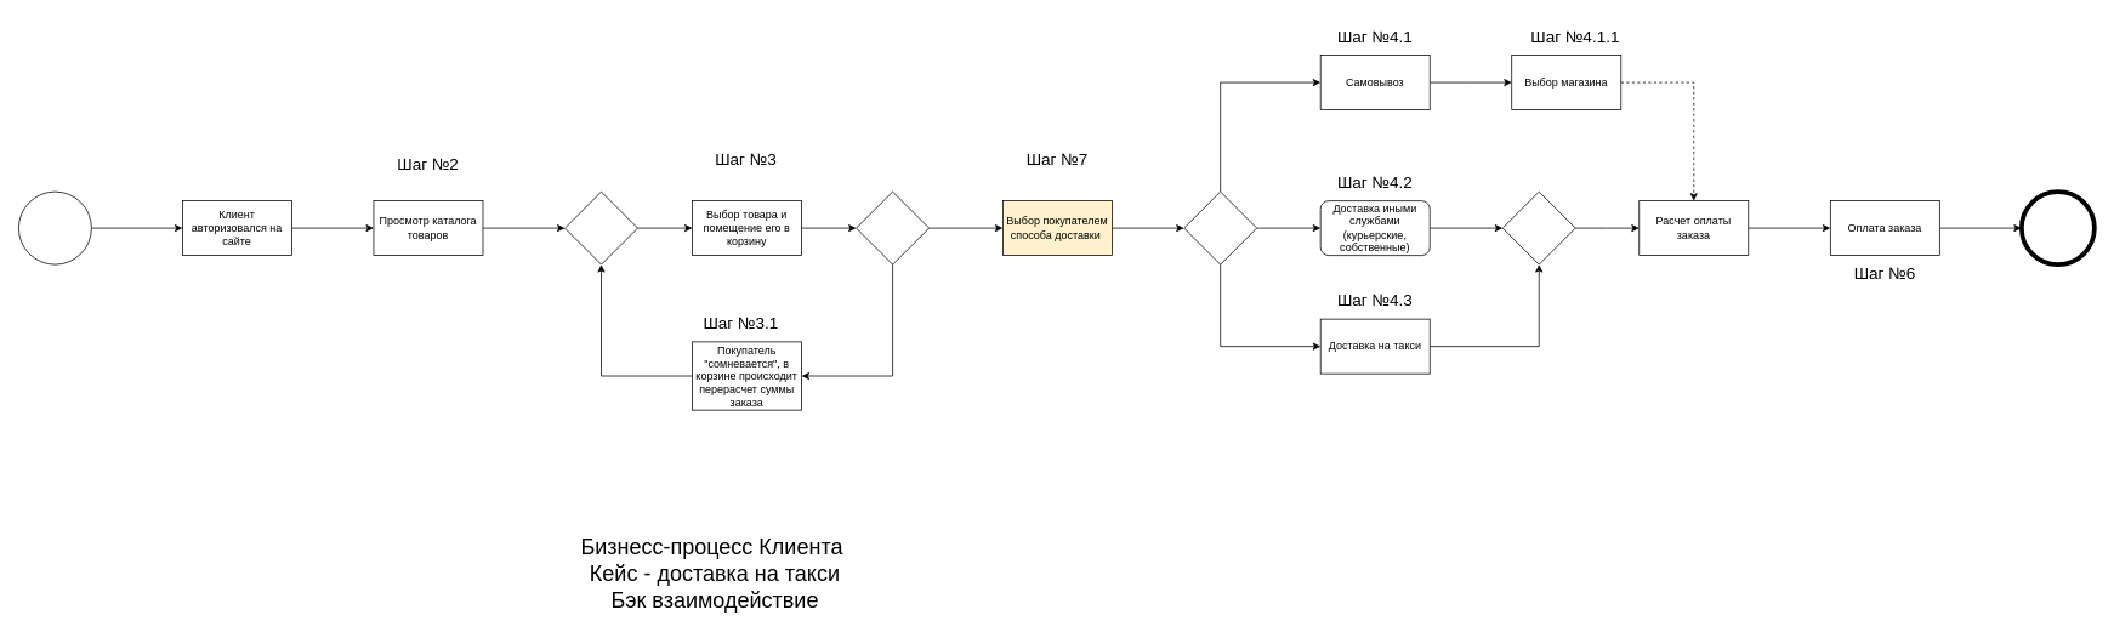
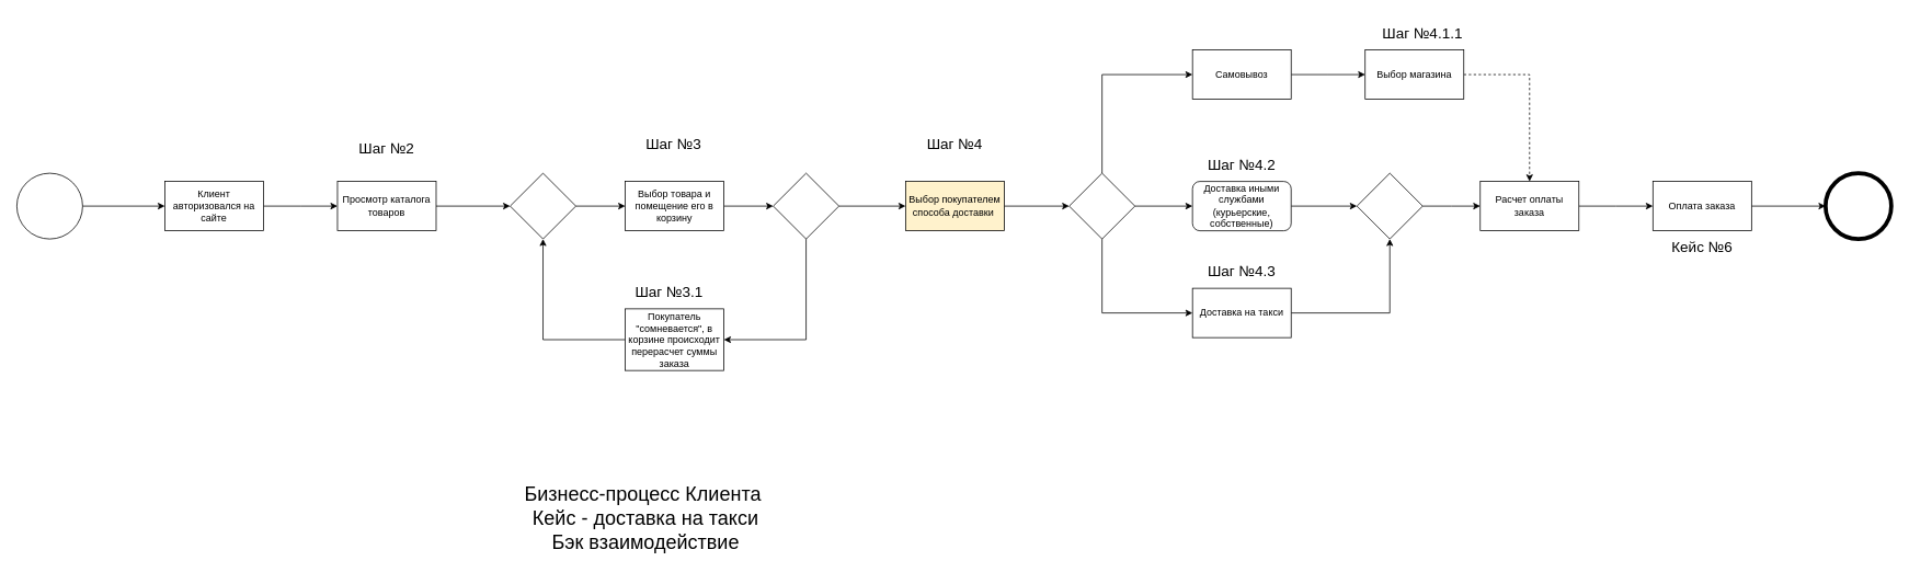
  <mxCell id="0" />
  <mxCell id="1" parent="0" />
  <mxCell id="2" style="edgeStyle=orthogonalEdgeStyle;rounded=0;orthogonalLoop=1;jettySize=auto;html=1;entryX=0;entryY=0.5;entryDx=0;entryDy=0;" parent="1" source="3" target="5" edge="1"><mxGeometry relative="1" as="geometry" /></mxCell>
  <mxCell id="3" value="" style="ellipse;whiteSpace=wrap;html=1;aspect=fixed;" parent="1" vertex="1"><mxGeometry x="20" y="210" width="80" height="80" as="geometry" /></mxCell>
  <mxCell id="4" style="edgeStyle=orthogonalEdgeStyle;rounded=0;orthogonalLoop=1;jettySize=auto;html=1;entryX=0;entryY=0.5;entryDx=0;entryDy=0;" parent="1" source="5" edge="1"><mxGeometry relative="1" as="geometry"><mxPoint x="410" y="250" as="targetPoint" /></mxGeometry></mxCell>
  <mxCell id="5" value="Клиент авторизовался на сайте" style="rounded=0;whiteSpace=wrap;html=1;" parent="1" vertex="1"><mxGeometry x="200" y="220" width="120" height="60" as="geometry" /></mxCell>
  <mxCell id="6" style="edgeStyle=orthogonalEdgeStyle;rounded=0;orthogonalLoop=1;jettySize=auto;html=1;entryX=0;entryY=0.5;entryDx=0;entryDy=0;" parent="1" source="7" target="17" edge="1"><mxGeometry relative="1" as="geometry"><mxPoint x="590" y="250" as="targetPoint" /></mxGeometry></mxCell>
  <mxCell id="7" value="Просмотр каталога товаров" style="rounded=0;whiteSpace=wrap;html=1;" parent="1" vertex="1"><mxGeometry x="410" y="220" width="120" height="60" as="geometry" /></mxCell>
  <mxCell id="8" style="edgeStyle=orthogonalEdgeStyle;rounded=0;orthogonalLoop=1;jettySize=auto;html=1;entryX=1;entryY=0.5;entryDx=0;entryDy=0;exitX=0.5;exitY=1;exitDx=0;exitDy=0;" parent="1" source="19" target="14" edge="1"><mxGeometry relative="1" as="geometry"><mxPoint x="920" y="375" as="targetPoint" /><Array as="points"><mxPoint x="980" y="413" /><mxPoint x="880" y="413" /></Array></mxGeometry></mxCell>
  <mxCell id="9" style="edgeStyle=orthogonalEdgeStyle;rounded=0;orthogonalLoop=1;jettySize=auto;html=1;" parent="1" source="10" target="19" edge="1"><mxGeometry relative="1" as="geometry"><mxPoint x="920" y="250" as="targetPoint" /></mxGeometry></mxCell>
  <mxCell id="10" value="Выбор товара и помещение его в корзину" style="rounded=0;whiteSpace=wrap;html=1;" parent="1" vertex="1"><mxGeometry x="760" y="220" width="120" height="60" as="geometry" /></mxCell>
  <mxCell id="11" value="&lt;font style=&quot;font-size: 18px&quot;&gt;Шаг №2&lt;/font&gt;" style="text;html=1;strokeColor=none;fillColor=none;align=center;verticalAlign=middle;whiteSpace=wrap;rounded=0;" parent="1" vertex="1"><mxGeometry x="432" y="160" width="76" height="40" as="geometry" /></mxCell>
  <mxCell id="12" value="&lt;font style=&quot;font-size: 18px&quot;&gt;Шаг №3&lt;/font&gt;" style="text;html=1;strokeColor=none;fillColor=none;align=center;verticalAlign=middle;whiteSpace=wrap;rounded=0;" parent="1" vertex="1"><mxGeometry x="781" y="155" width="76" height="40" as="geometry" /></mxCell>
  <mxCell id="13" style="edgeStyle=orthogonalEdgeStyle;rounded=0;orthogonalLoop=1;jettySize=auto;html=1;entryX=0.5;entryY=1;entryDx=0;entryDy=0;" parent="1" source="14" target="17" edge="1"><mxGeometry relative="1" as="geometry" /></mxCell>
  <mxCell id="14" value="Покупатель &quot;сомневается&quot;, в корзине происходит перерасчет суммы заказа" style="rounded=0;whiteSpace=wrap;html=1;" parent="1" vertex="1"><mxGeometry x="760" y="375" width="120" height="75" as="geometry" /></mxCell>
  <mxCell id="15" value="&lt;font style=&quot;font-size: 18px&quot;&gt;Шаг №3.1&lt;/font&gt;" style="text;html=1;strokeColor=none;fillColor=none;align=center;verticalAlign=middle;whiteSpace=wrap;rounded=0;" parent="1" vertex="1"><mxGeometry x="770" y="335" width="87" height="40" as="geometry" /></mxCell>
  <mxCell id="16" style="edgeStyle=orthogonalEdgeStyle;rounded=0;orthogonalLoop=1;jettySize=auto;html=1;exitX=1;exitY=0.5;exitDx=0;exitDy=0;entryX=0;entryY=0.5;entryDx=0;entryDy=0;" parent="1" source="17" target="10" edge="1"><mxGeometry relative="1" as="geometry" /></mxCell>
  <mxCell id="17" value="" style="rhombus;whiteSpace=wrap;html=1;" parent="1" vertex="1"><mxGeometry x="620" y="210" width="80" height="80" as="geometry" /></mxCell>
  <mxCell id="18" style="edgeStyle=orthogonalEdgeStyle;rounded=0;orthogonalLoop=1;jettySize=auto;html=1;entryX=0;entryY=0.5;entryDx=0;entryDy=0;" parent="1" source="19" target="21" edge="1"><mxGeometry relative="1" as="geometry" /></mxCell>
  <mxCell id="19" value="" style="rhombus;whiteSpace=wrap;html=1;" parent="1" vertex="1"><mxGeometry x="940" y="210" width="80" height="80" as="geometry" /></mxCell>
  <mxCell id="20" style="edgeStyle=orthogonalEdgeStyle;rounded=0;orthogonalLoop=1;jettySize=auto;html=1;" parent="1" source="21" target="26" edge="1"><mxGeometry relative="1" as="geometry" /></mxCell>
  <mxCell id="21" value="Выбор покупателем способа доставки&amp;nbsp;" style="rounded=0;whiteSpace=wrap;html=1;fillColor=#fff2cc;" parent="1" vertex="1"><mxGeometry x="1101" y="220" width="120" height="60" as="geometry" /></mxCell>
- <mxCell id="22" value="&lt;font style=&quot;font-size: 18px&quot;&gt;Шаг №7&lt;/font&gt;" style="text;html=1;strokeColor=none;fillColor=none;align=center;verticalAlign=middle;whiteSpace=wrap;rounded=0;" parent="1" vertex="1"><mxGeometry x="1123" y="155" width="76" height="40" as="geometry" /></mxCell>
+ <mxCell id="22" value="&lt;font style=&quot;font-size: 18px&quot;&gt;Шаг №4&lt;/font&gt;" style="text;html=1;strokeColor=none;fillColor=none;align=center;verticalAlign=middle;whiteSpace=wrap;rounded=0;" parent="1" vertex="1"><mxGeometry x="1123" y="155" width="76" height="40" as="geometry" /></mxCell>
  <mxCell id="23" style="edgeStyle=orthogonalEdgeStyle;rounded=0;orthogonalLoop=1;jettySize=auto;html=1;exitX=0.5;exitY=1;exitDx=0;exitDy=0;entryX=0;entryY=0.5;entryDx=0;entryDy=0;" parent="1" source="26" target="28" edge="1"><mxGeometry relative="1" as="geometry" /></mxCell>
  <mxCell id="24" style="edgeStyle=orthogonalEdgeStyle;rounded=0;orthogonalLoop=1;jettySize=auto;html=1;exitX=1;exitY=0.5;exitDx=0;exitDy=0;entryX=0;entryY=0.5;entryDx=0;entryDy=0;" parent="1" source="26" target="30" edge="1"><mxGeometry relative="1" as="geometry" /></mxCell>
  <mxCell id="25" style="edgeStyle=orthogonalEdgeStyle;rounded=0;orthogonalLoop=1;jettySize=auto;html=1;entryX=0;entryY=0.5;entryDx=0;entryDy=0;" parent="1" source="26" target="34" edge="1"><mxGeometry relative="1" as="geometry"><mxPoint x="1340" y="80" as="targetPoint" /><Array as="points"><mxPoint x="1340" y="90" /></Array></mxGeometry></mxCell>
  <mxCell id="26" value="" style="rhombus;whiteSpace=wrap;html=1;" parent="1" vertex="1"><mxGeometry x="1300" y="210" width="80" height="80" as="geometry" /></mxCell>
  <mxCell id="27" style="edgeStyle=orthogonalEdgeStyle;rounded=0;orthogonalLoop=1;jettySize=auto;html=1;entryX=0.5;entryY=1;entryDx=0;entryDy=0;" parent="1" source="28" target="36" edge="1"><mxGeometry relative="1" as="geometry" /></mxCell>
  <mxCell id="28" value="Доставка на такси" style="rounded=0;whiteSpace=wrap;html=1;" parent="1" vertex="1"><mxGeometry x="1450" y="350" width="120" height="60" as="geometry" /></mxCell>
  <mxCell id="29" style="edgeStyle=orthogonalEdgeStyle;rounded=0;orthogonalLoop=1;jettySize=auto;html=1;entryX=0;entryY=0.5;entryDx=0;entryDy=0;" parent="1" source="30" target="36" edge="1"><mxGeometry relative="1" as="geometry" /></mxCell>
  <mxCell id="30" value="Доставка иными службами (курьерские, собственные)" style="whiteSpace=wrap;html=1;rounded=1;" parent="1" vertex="1"><mxGeometry x="1450" y="220" width="120" height="60" as="geometry" /></mxCell>
  <mxCell id="31" value="&lt;font style=&quot;font-size: 18px&quot;&gt;Шаг №4.3&lt;/font&gt;" style="text;html=1;strokeColor=none;fillColor=none;align=center;verticalAlign=middle;whiteSpace=wrap;rounded=0;" parent="1" vertex="1"><mxGeometry x="1460" y="310" width="100" height="40" as="geometry" /></mxCell>
  <mxCell id="32" value="&lt;font style=&quot;font-size: 18px&quot;&gt;Шаг №4.2&lt;/font&gt;" style="text;html=1;strokeColor=none;fillColor=none;align=center;verticalAlign=middle;whiteSpace=wrap;rounded=0;" parent="1" vertex="1"><mxGeometry x="1460" y="180" width="100" height="40" as="geometry" /></mxCell>
  <mxCell id="33" style="edgeStyle=orthogonalEdgeStyle;rounded=0;orthogonalLoop=1;jettySize=auto;html=1;" parent="1" source="34" edge="1"><mxGeometry relative="1" as="geometry"><mxPoint x="1660" y="90" as="targetPoint" /></mxGeometry></mxCell>
  <mxCell id="34" value="Самовывоз" style="rounded=0;whiteSpace=wrap;html=1;" parent="1" vertex="1"><mxGeometry x="1450" y="60" width="120" height="60" as="geometry" /></mxCell>
  <mxCell id="35" style="edgeStyle=orthogonalEdgeStyle;rounded=0;orthogonalLoop=1;jettySize=auto;html=1;" parent="1" source="36" edge="1"><mxGeometry relative="1" as="geometry"><mxPoint x="1800" y="250" as="targetPoint" /></mxGeometry></mxCell>
  <mxCell id="36" value="" style="rhombus;whiteSpace=wrap;html=1;" parent="1" vertex="1"><mxGeometry x="1650" y="210" width="80" height="80" as="geometry" /></mxCell>
- <mxCell id="37" value="&lt;font style=&quot;font-size: 18px&quot;&gt;Шаг №4.1&lt;/font&gt;" style="text;html=1;strokeColor=none;fillColor=none;align=center;verticalAlign=middle;whiteSpace=wrap;rounded=0;" parent="1" vertex="1"><mxGeometry x="1460" y="20" width="100" height="40" as="geometry" /></mxCell>
  <mxCell id="38" style="edgeStyle=orthogonalEdgeStyle;rounded=0;orthogonalLoop=1;jettySize=auto;html=1;" parent="1" source="39" edge="1"><mxGeometry relative="1" as="geometry"><mxPoint x="2010" y="250" as="targetPoint" /></mxGeometry></mxCell>
  <mxCell id="39" value="Расчет оплаты заказа" style="rounded=0;whiteSpace=wrap;html=1;" parent="1" vertex="1"><mxGeometry x="1800" y="220" width="120" height="60" as="geometry" /></mxCell>
  <mxCell id="40" style="edgeStyle=orthogonalEdgeStyle;rounded=0;orthogonalLoop=1;jettySize=auto;html=1;dashed=1;" parent="1" source="41" target="39" edge="1"><mxGeometry relative="1" as="geometry" /></mxCell>
  <mxCell id="41" value="Выбор магазина" style="rounded=0;whiteSpace=wrap;html=1;" parent="1" vertex="1"><mxGeometry x="1660" y="60" width="120" height="60" as="geometry" /></mxCell>
  <mxCell id="42" value="&lt;font style=&quot;font-size: 18px&quot;&gt;Шаг №4.1.1&lt;/font&gt;" style="text;html=1;strokeColor=none;fillColor=none;align=center;verticalAlign=middle;whiteSpace=wrap;rounded=0;" parent="1" vertex="1"><mxGeometry x="1670" y="20" width="120" height="40" as="geometry" /></mxCell>
  <mxCell id="43" value="" style="ellipse;whiteSpace=wrap;html=1;aspect=fixed;strokeWidth=5;" parent="1" vertex="1"><mxGeometry x="2220" y="210" width="80" height="80" as="geometry" /></mxCell>
  <mxCell id="44" style="edgeStyle=orthogonalEdgeStyle;rounded=0;orthogonalLoop=1;jettySize=auto;html=1;entryX=0;entryY=0.5;entryDx=0;entryDy=0;" parent="1" source="45" target="43" edge="1"><mxGeometry relative="1" as="geometry" /></mxCell>
  <mxCell id="45" value="Оплата заказа" style="rounded=0;whiteSpace=wrap;html=1;" parent="1" vertex="1"><mxGeometry x="2010" y="220" width="120" height="60" as="geometry" /></mxCell>
- <mxCell id="46" value="&lt;font style=&quot;font-size: 18px&quot;&gt;Шаг №6&lt;/font&gt;" style="text;html=1;strokeColor=none;fillColor=none;align=center;verticalAlign=middle;whiteSpace=wrap;rounded=0;" parent="1" vertex="1"><mxGeometry x="2020" y="280" width="100" height="40" as="geometry" /></mxCell>
+ <mxCell id="46" value="&lt;font style=&quot;font-size: 18px&quot;&gt;Кейс №6&lt;/font&gt;" style="text;html=1;strokeColor=none;fillColor=none;align=center;verticalAlign=middle;whiteSpace=wrap;rounded=0;" parent="1" vertex="1"><mxGeometry x="2020" y="280" width="100" height="40" as="geometry" /></mxCell>
  <mxCell id="47" value="&lt;span style=&quot;font-size: 24px&quot;&gt;Бизнесс-процесс Клиента&amp;nbsp;&lt;br&gt;Кейс - доставка на такси&lt;br&gt;Бэк взаимодействие&lt;br&gt;&lt;/span&gt;" style="text;html=1;strokeColor=none;fillColor=none;align=center;verticalAlign=middle;whiteSpace=wrap;rounded=0;" vertex="1" parent="1"><mxGeometry x="550" y="600" width="470" height="60" as="geometry" /></mxCell>
